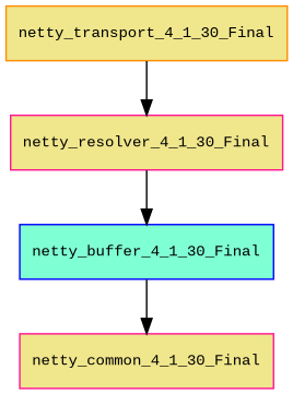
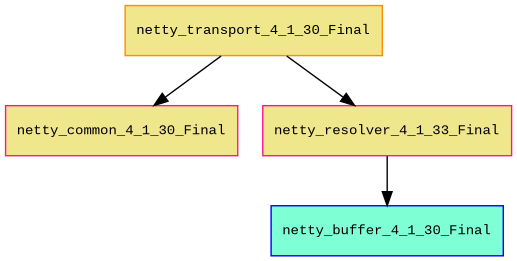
  digraph {
    fontname="Liberation Mono"
    node [color=deeppink fillcolor=khaki fontname="Liberation Mono" fontsize=10.0 shape=box style=filled]
    edge [fontname="Liberation Mono"]
    netty_transport_4_1_30_Final [color=darkorange]
    netty_common_4_1_30_Final
-   netty_resolver_4_1_30_Final
+   netty_resolver_4_1_30_Final [label=netty_resolver_4_1_33_Final]
    netty_buffer_4_1_30_Final [color=blue fillcolor=aquamarine]
-   netty_buffer_4_1_30_Final -> netty_common_4_1_30_Final
+   netty_transport_4_1_30_Final -> netty_common_4_1_30_Final
    netty_transport_4_1_30_Final -> netty_resolver_4_1_30_Final
    netty_resolver_4_1_30_Final -> netty_buffer_4_1_30_Final
  }
